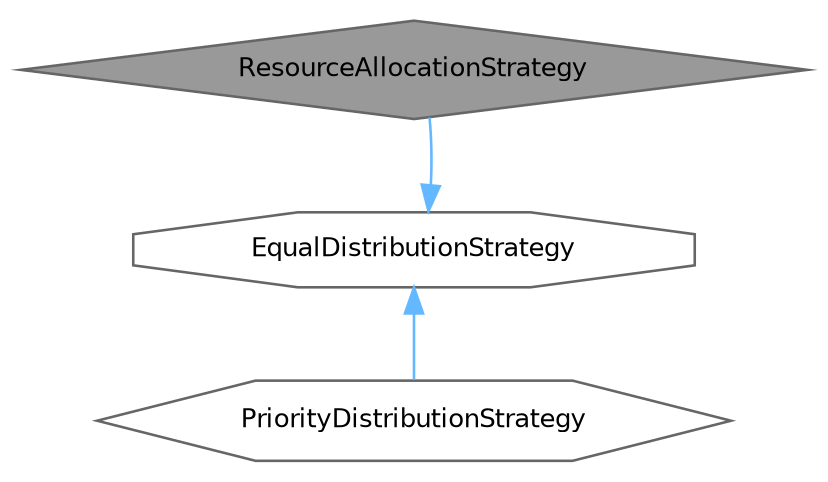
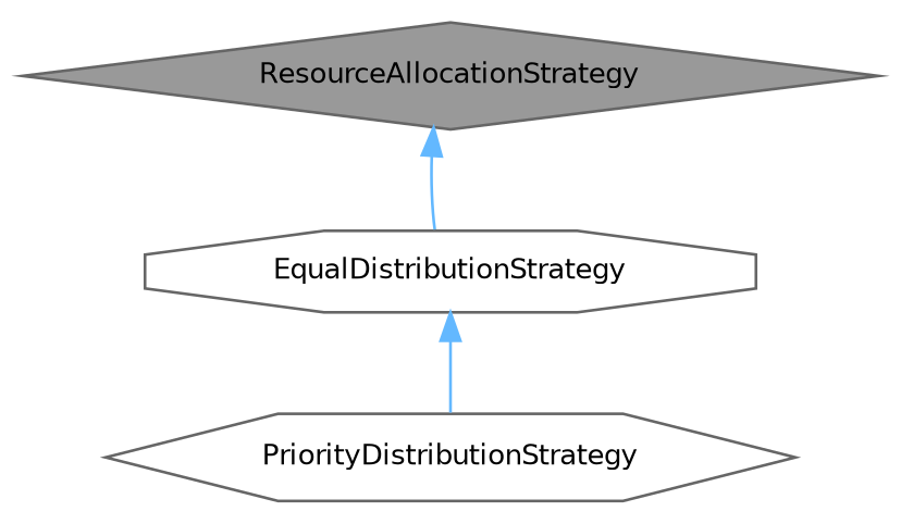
  digraph {
    node [color=gray40 fillcolor=white fontname=Helvetica fontsize=10 style=filled]
    edge [color=steelblue1 dir=back fontname=Helvetica fontsize=10 labelfontname=Helvetica labelfontsize=10 style=solid]
    n1 [fillcolor=grey60 fontcolor=black height=0.2 label=ResourceAllocationStrategy shape=diamond width=0.4]
    n2 [height=0.2 label=EqualDistributionStrategy shape=octagon width=0.4]
    n3 [height=0.2 label=PriorityDistributionStrategy shape=hexagon width=0.4]
-   n2 -> n1
+   n1 -> n2
    n2 -> n3
  }
